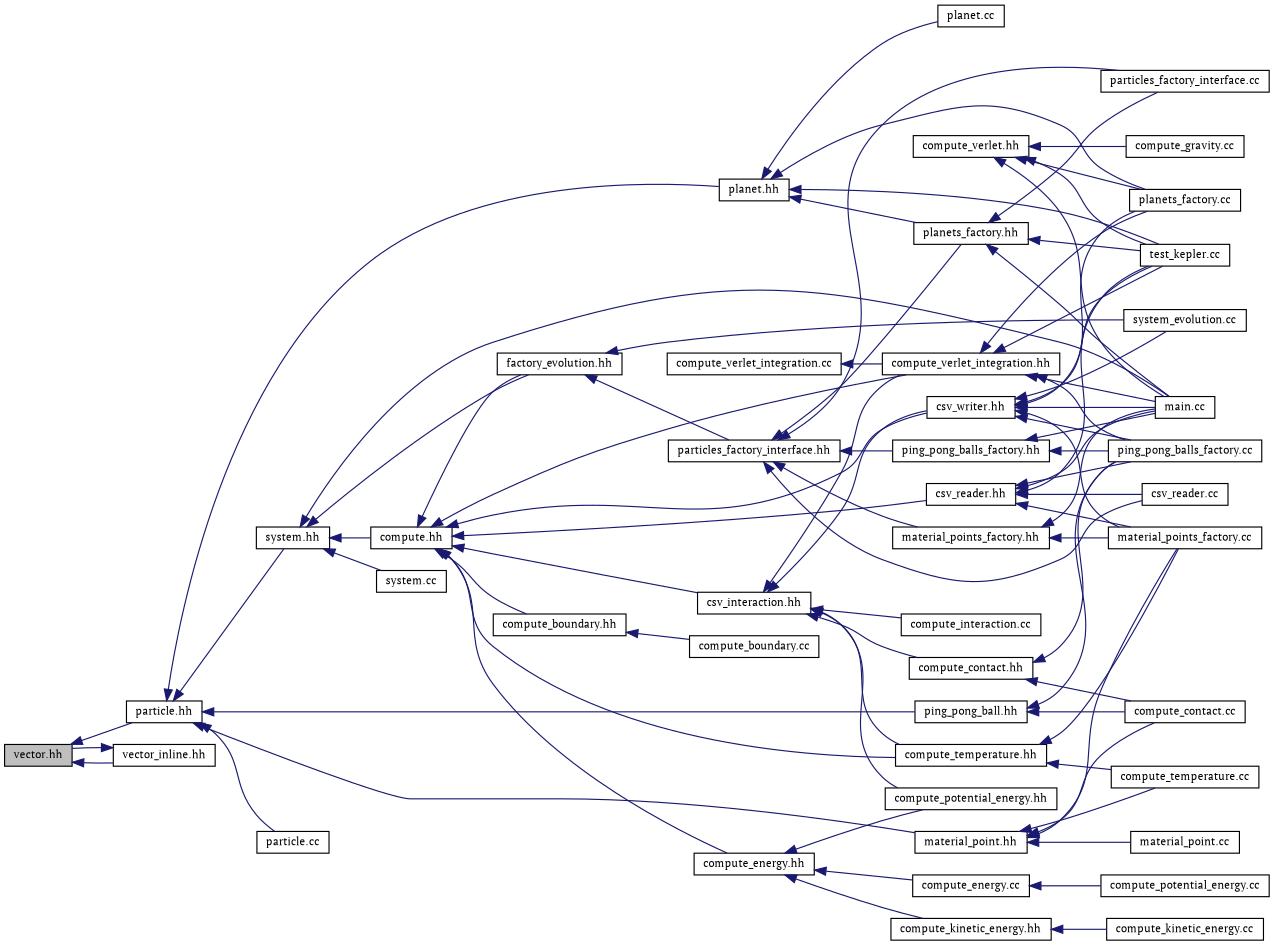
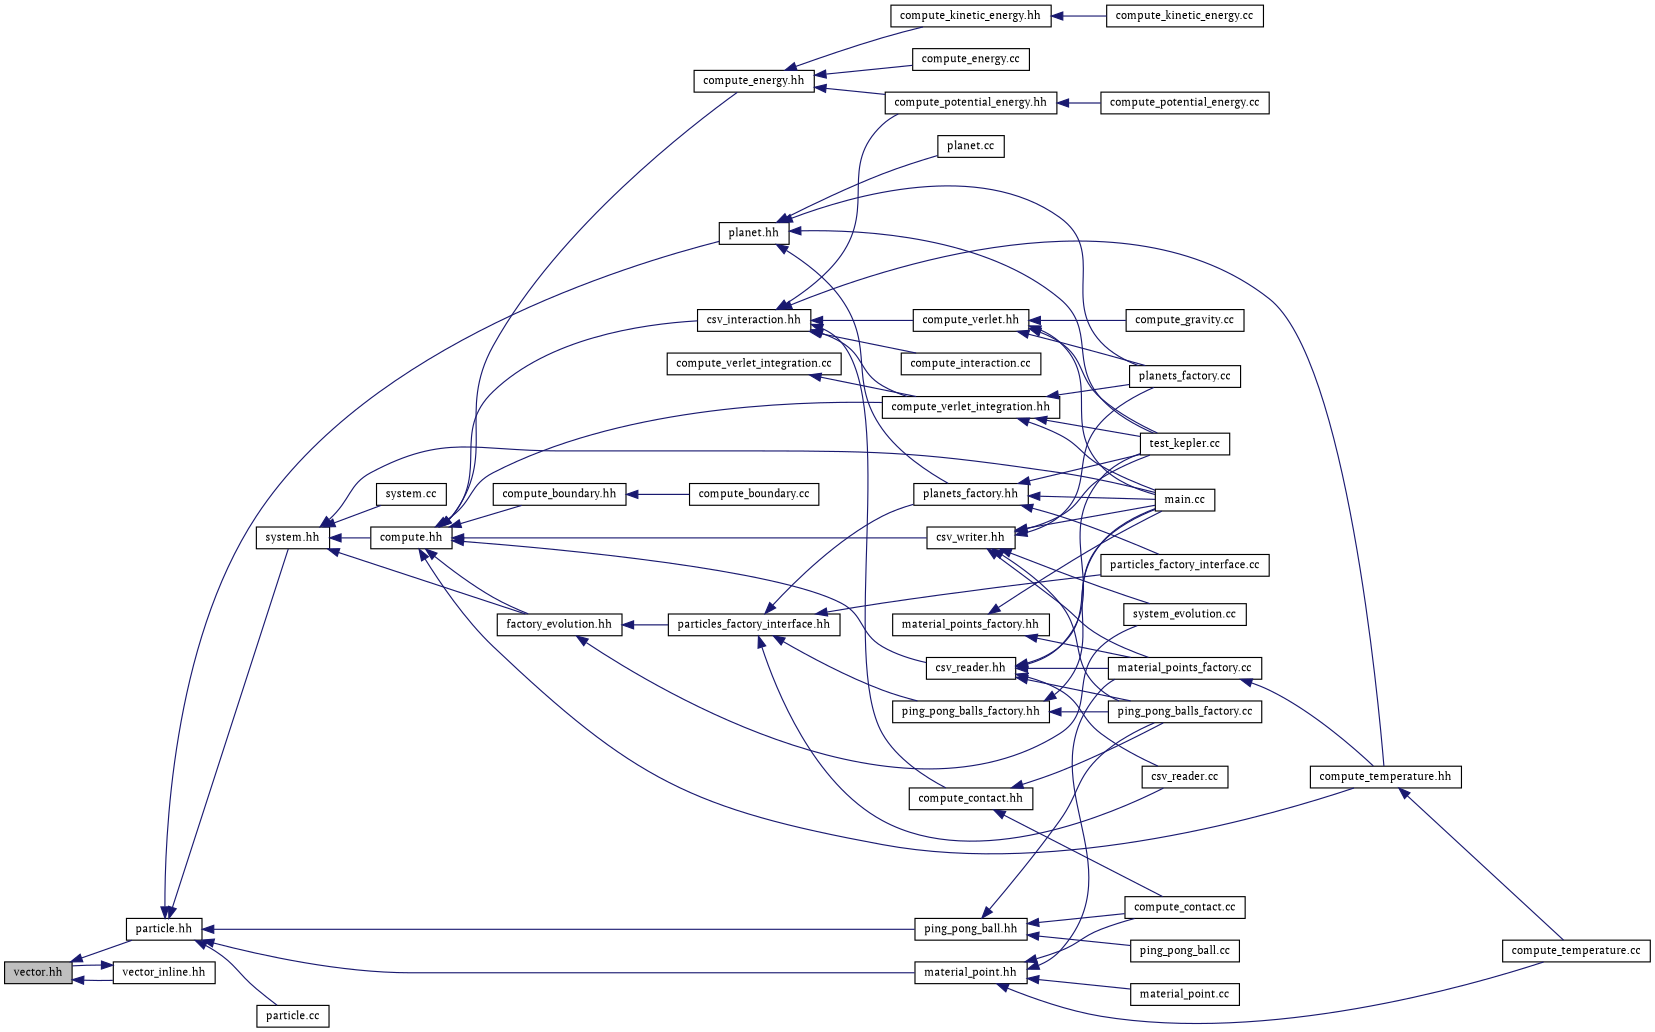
  digraph {
    fontname="PT Serif"
    rankdir=LR
    node [color=black fillcolor=white fontname="PT Serif" fontsize=10 shape=record style=filled]
    edge [color=midnightblue dir=back fontname="PT Serif" fontsize=10 labelfontname=Helvetica labelfontsize=10 style=solid]
    n1 [fillcolor=grey75 fontcolor=black height=0.2 label="vector.hh" width=0.4]
    n2 [height=0.2 label="particle.hh" width=0.4]
    n3 [height=0.2 label="vector_inline.hh" width=0.4]
    n4 [height=0.2 label="system.hh" width=0.4]
    n5 [height=0.2 label="ping_pong_ball.hh" width=0.4]
    n6 [height=0.2 label="material_point.hh" width=0.4]
    n7 [height=0.2 label="planet.hh" width=0.4]
    n8 [height=0.2 label="particle.cc" width=0.4]
    n9 [height=0.2 label="compute.hh" width=0.4]
    n10 [height=0.2 label="main.cc" width=0.4]
    n11 [height=0.2 label="factory_evolution.hh" width=0.4]
    n12 [height=0.2 label="system.cc" width=0.4]
    n13 [height=0.2 label="compute_contact.cc" width=0.4]
    n14 [height=0.2 label="ping_pong_balls_factory.cc" width=0.4]
+   n15 [height=0.2 label="ping_pong_ball.cc" width=0.4]
    n16 [height=0.2 label="compute_temperature.cc" width=0.4]
    n17 [height=0.2 label="material_points_factory.cc" width=0.4]
    n18 [height=0.2 label="material_point.cc" width=0.4]
    n19 [height=0.2 label="test_kepler.cc" width=0.4]
    n20 [height=0.2 label="planets_factory.cc" width=0.4]
    n21 [height=0.2 label="planets_factory.hh" width=0.4]
    n22 [height=0.2 label="planet.cc" width=0.4]
    n23 [height=0.2 label="compute_boundary.hh" width=0.4]
    n24 [height=0.2 label="csv_interaction.hh" width=0.4]
    n25 [height=0.2 label="compute_temperature.hh" width=0.4]
    n26 [height=0.2 label="compute_verlet_integration.hh" width=0.4]
    n27 [height=0.2 label="compute_energy.hh" width=0.4]
    n28 [height=0.2 label="csv_reader.hh" width=0.4]
    n29 [height=0.2 label="csv_writer.hh" width=0.4]
    n30 [height=0.2 label="particles_factory_interface.hh" width=0.4]
    n31 [height=0.2 label="system_evolution.cc" width=0.4]
    n32 [height=0.2 label="compute_boundary.cc" width=0.4]
    n33 [height=0.2 label="compute_contact.hh" width=0.4]
    n34 [height=0.2 label="compute_verlet.hh" width=0.4]
    n35 [height=0.2 label="compute_interaction.cc" width=0.4]
    n36 [height=0.2 label="compute_potential_energy.hh" width=0.4]
    n37 [height=0.2 label="compute_energy.cc" width=0.4]
    n38 [height=0.2 label="compute_kinetic_energy.hh" width=0.4]
    n39 [height=0.2 label="csv_reader.cc" width=0.4]
    n40 [height=0.2 label="compute_gravity.cc" width=0.4]
    n41 [height=0.2 label="compute_potential_energy.cc" width=0.4]
    n42 [height=0.2 label="compute_verlet_integration.cc" width=0.4]
    n43 [height=0.2 label="compute_kinetic_energy.cc" width=0.4]
    n44 [height=0.2 label="ping_pong_balls_factory.hh" width=0.4]
    n45 [height=0.2 label="material_points_factory.hh" width=0.4]
    n46 [height=0.2 label="particles_factory_interface.cc" width=0.4]
    n1 -> n2
    n1 -> n3
    n2 -> n4
    n2 -> n5
    n2 -> n6
    n2 -> n7
    n2 -> n8
    n3 -> n1
    n4 -> n9
    n4 -> n10
    n4 -> n11
    n4 -> n12
    n5 -> n13
    n5 -> n14
+   n5 -> n15
    n6 -> n13
    n6 -> n16
    n6 -> n17
    n6 -> n18
    n7 -> n19
    n7 -> n20
    n7 -> n21
    n7 -> n22
    n9 -> n11
    n9 -> n23
    n9 -> n24
    n9 -> n25
    n9 -> n26
    n9 -> n27
    n9 -> n28
    n9 -> n29
    n11 -> n30
    n11 -> n31
    n21 -> n10
    n21 -> n19
    n21 -> n46
    n23 -> n32
    n24 -> n25
    n24 -> n26
    n24 -> n33
-   n24 -> n29
+   n24 -> n34
    n24 -> n35
    n24 -> n36
    n25 -> n16
-   n25 -> n17
+   n17 -> n25
    n26 -> n10
-   n26 -> n14
    n26 -> n19
    n26 -> n20
    n27 -> n36
    n27 -> n37
    n27 -> n38
    n28 -> n10
    n28 -> n14
    n28 -> n17
    n28 -> n19
    n28 -> n39
    n29 -> n10
    n29 -> n14
    n29 -> n17
    n29 -> n19
    n29 -> n20
    n29 -> n31
    n30 -> n21
    n30 -> n39
    n30 -> n44
-   n30 -> n45
    n30 -> n46
    n33 -> n13
    n33 -> n14
    n34 -> n10
    n34 -> n19
    n34 -> n20
    n34 -> n40
-   n37 -> n41
+   n36 -> n41
    n38 -> n43
    n42 -> n26
    n44 -> n10
    n44 -> n14
    n45 -> n10
    n45 -> n17
  }
